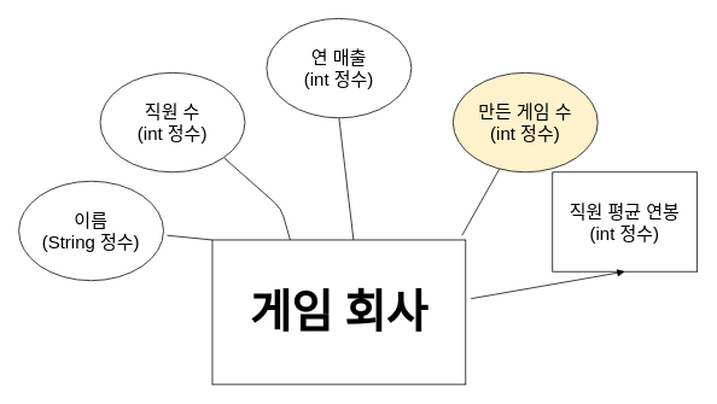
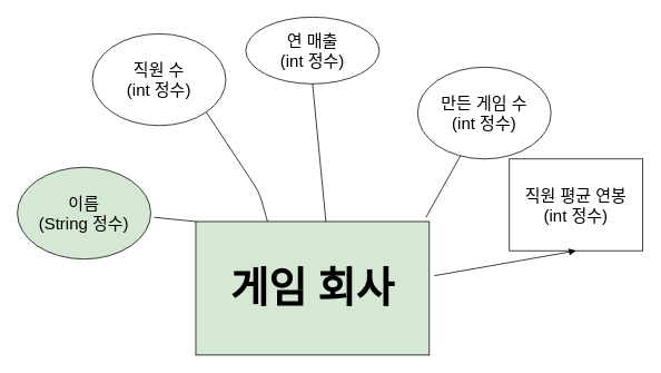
  <mxCell id="0" />
  <mxCell id="1" parent="0" />
- <mxCell id="2" value="&lt;h1&gt;&lt;font face=&quot;Verdana&quot;&gt;&lt;span style=&quot;font-size: 50px&quot;&gt;게임 회사&lt;/span&gt;&lt;/font&gt;&lt;/h1&gt;" style="rounded=0;whiteSpace=wrap;html=1;" vertex="1" parent="1"><mxGeometry x="234" y="265" width="280" height="160" as="geometry" /></mxCell>
- <mxCell id="3" value="&lt;font style=&quot;font-size: 20px&quot;&gt;이름&lt;br&gt;(String 정수)&lt;br&gt;&lt;/font&gt;" style="ellipse;whiteSpace=wrap;html=1;" vertex="1" parent="1"><mxGeometry x="20" y="200" width="160" height="110" as="geometry" /></mxCell>
- <mxCell id="4" value="&lt;font style=&quot;font-size: 20px&quot;&gt;직원 수&lt;br&gt;(int 정수)&lt;br&gt;&lt;/font&gt;" style="ellipse;whiteSpace=wrap;html=1;" vertex="1" parent="1"><mxGeometry x="110" y="80" width="160" height="110" as="geometry" /></mxCell>
- <mxCell id="5" value="&lt;font style=&quot;font-size: 20px&quot;&gt;연 매출&lt;br&gt;(int 정수)&lt;br&gt;&lt;/font&gt;" style="ellipse;whiteSpace=wrap;html=1;" vertex="1" parent="1"><mxGeometry x="294" y="20" width="160" height="110" as="geometry" /></mxCell>
- <mxCell id="6" value="&lt;font style=&quot;font-size: 20px&quot;&gt;만든 게임 수&lt;br&gt;(int 정수)&lt;br&gt;&lt;/font&gt;" style="ellipse;whiteSpace=wrap;html=1;fillColor=#fff2cc;" vertex="1" parent="1"><mxGeometry x="500" y="80" width="160" height="110" as="geometry" /></mxCell>
+ <mxCell id="2" value="&lt;h1&gt;&lt;font face=&quot;Verdana&quot;&gt;&lt;span style=&quot;font-size: 50px&quot;&gt;게임 회사&lt;/span&gt;&lt;/font&gt;&lt;/h1&gt;" style="rounded=0;whiteSpace=wrap;html=1;fillColor=#d5e8d4;" vertex="1" parent="1"><mxGeometry x="234" y="265" width="280" height="160" as="geometry" /></mxCell>
+ <mxCell id="3" value="&lt;font style=&quot;font-size: 20px&quot;&gt;이름&lt;br&gt;(String 정수)&lt;br&gt;&lt;/font&gt;" style="ellipse;whiteSpace=wrap;html=1;fillColor=#d5e8d4;" vertex="1" parent="1"><mxGeometry x="20" y="200" width="160" height="110" as="geometry" /></mxCell>
+ <mxCell id="4" value="&lt;font style=&quot;font-size: 20px&quot;&gt;직원 수&lt;br&gt;(int 정수)&lt;br&gt;&lt;/font&gt;" style="ellipse;whiteSpace=wrap;html=1;" vertex="1" parent="1"><mxGeometry x="110" y="40" width="160" height="110" as="geometry" /></mxCell>
+ <mxCell id="5" value="&lt;font style=&quot;font-size: 20px&quot;&gt;연 매출&lt;br&gt;(int 정수)&lt;br&gt;&lt;/font&gt;" style="ellipse;whiteSpace=wrap;html=1;" vertex="1" parent="1"><mxGeometry x="294" y="20" width="160" height="80" as="geometry" /></mxCell>
+ <mxCell id="6" value="&lt;font style=&quot;font-size: 20px&quot;&gt;만든 게임 수&lt;br&gt;(int 정수)&lt;br&gt;&lt;/font&gt;" style="ellipse;whiteSpace=wrap;html=1;" vertex="1" parent="1"><mxGeometry x="500" y="80" width="160" height="110" as="geometry" /></mxCell>
  <mxCell id="7" value="&lt;font style=&quot;font-size: 20px&quot;&gt;직원 평균 연봉&lt;br&gt;(int 정수)&lt;br&gt;&lt;/font&gt;" style="whiteSpace=wrap;html=1;rounded=0;" vertex="1" parent="1"><mxGeometry x="610" y="190" width="160" height="110" as="geometry" /></mxCell>
  <mxCell id="8" value="" style="endArrow=none;html=1;entryX=0.5;entryY=1;entryDx=0;entryDy=0;" edge="1" parent="1" target="5"><mxGeometry width="50" height="50" relative="1" as="geometry"><mxPoint x="390" y="265" as="sourcePoint" /><mxPoint x="440" y="215" as="targetPoint" /></mxGeometry></mxCell>
  <mxCell id="9" value="" style="endArrow=none;html=1;entryX=1;entryY=1;entryDx=0;entryDy=0;" edge="1" parent="1" target="4"><mxGeometry width="50" height="50" relative="1" as="geometry"><mxPoint x="320" y="265" as="sourcePoint" /><mxPoint x="370" y="215" as="targetPoint" /><Array as="points"><mxPoint x="310" y="230" /></Array></mxGeometry></mxCell>
  <mxCell id="10" value="" style="endArrow=none;html=1;" edge="1" parent="1"><mxGeometry width="50" height="50" relative="1" as="geometry"><mxPoint x="184" y="260" as="sourcePoint" /><mxPoint x="234" y="265" as="targetPoint" /></mxGeometry></mxCell>
  <mxCell id="11" value="" style="endArrow=none;html=1;" edge="1" parent="1" source="6"><mxGeometry width="50" height="50" relative="1" as="geometry"><mxPoint x="570" y="10" as="sourcePoint" /><mxPoint x="510" y="260" as="targetPoint" /></mxGeometry></mxCell>
  <mxCell id="12" value="" style="endArrow=block;html=1;exitX=1.021;exitY=0.406;exitDx=0;exitDy=0;exitPerimeter=0;entryX=0.5;entryY=1;entryDx=0;entryDy=0;" edge="1" parent="1" source="2" target="7"><mxGeometry width="50" height="50" relative="1" as="geometry"><mxPoint x="570" y="10" as="sourcePoint" /><mxPoint x="620" y="-40" as="targetPoint" /></mxGeometry></mxCell>
